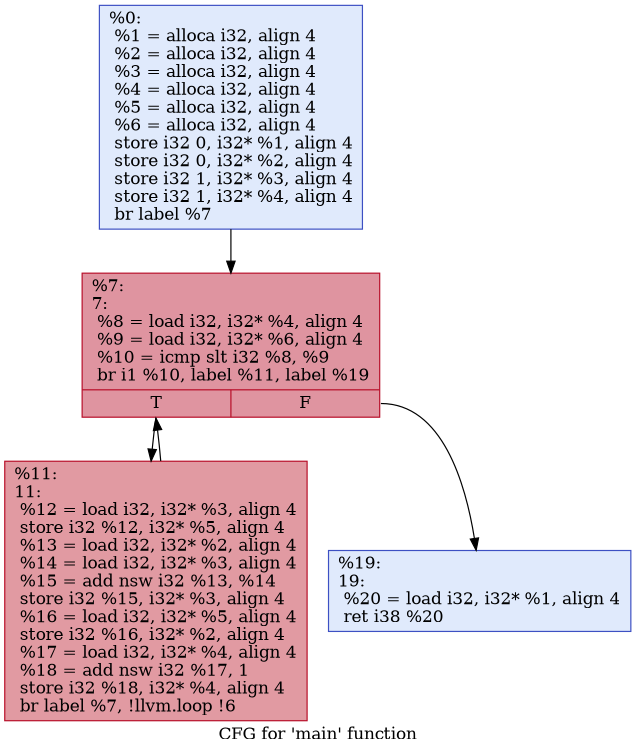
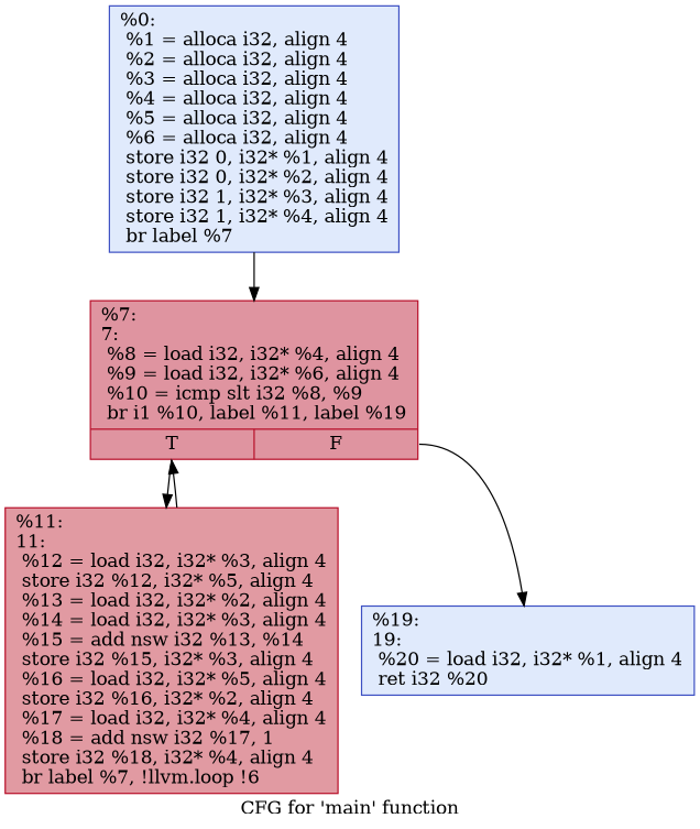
  digraph {
    label="CFG for 'main' function"
    node [color="#3d50c3ff" fillcolor="#b9d0f970" shape=record style=filled]
    n1 [label="{%0:\l  %1 = alloca i32, align 4\l  %2 = alloca i32, align 4\l  %3 = alloca i32, align 4\l  %4 = alloca i32, align 4\l  %5 = alloca i32, align 4\l  %6 = alloca i32, align 4\l  store i32 0, i32* %1, align 4\l  store i32 0, i32* %2, align 4\l  store i32 1, i32* %3, align 4\l  store i32 1, i32* %4, align 4\l  br label %7\l}"]
    n2 [color="#b70d28ff" fillcolor="#b70d2870" label="{%7:\l7:                                                \l  %8 = load i32, i32* %4, align 4\l  %9 = load i32, i32* %6, align 4\l  %10 = icmp slt i32 %8, %9\l  br i1 %10, label %11, label %19\l|{<s0>T|<s1>F}}"]
    n3 [color="#b70d28ff" fillcolor="#bb1b2c70" label="{%11:\l11:                                               \l  %12 = load i32, i32* %3, align 4\l  store i32 %12, i32* %5, align 4\l  %13 = load i32, i32* %2, align 4\l  %14 = load i32, i32* %3, align 4\l  %15 = add nsw i32 %13, %14\l  store i32 %15, i32* %3, align 4\l  %16 = load i32, i32* %5, align 4\l  store i32 %16, i32* %2, align 4\l  %17 = load i32, i32* %4, align 4\l  %18 = add nsw i32 %17, 1\l  store i32 %18, i32* %4, align 4\l  br label %7, !llvm.loop !6\l}"]
-   n4 [label="{%19:\l19:                                               \l  %20 = load i32, i32* %1, align 4\l  ret i38 %20\l}"]
+   n4 [label="{%19:\l19:                                               \l  %20 = load i32, i32* %1, align 4\l  ret i32 %20\l}"]
    n1 -> n2
    n2 -> n3 [tailport=s0]
    n2 -> n4 [tailport=s1]
    n3 -> n2
  }
